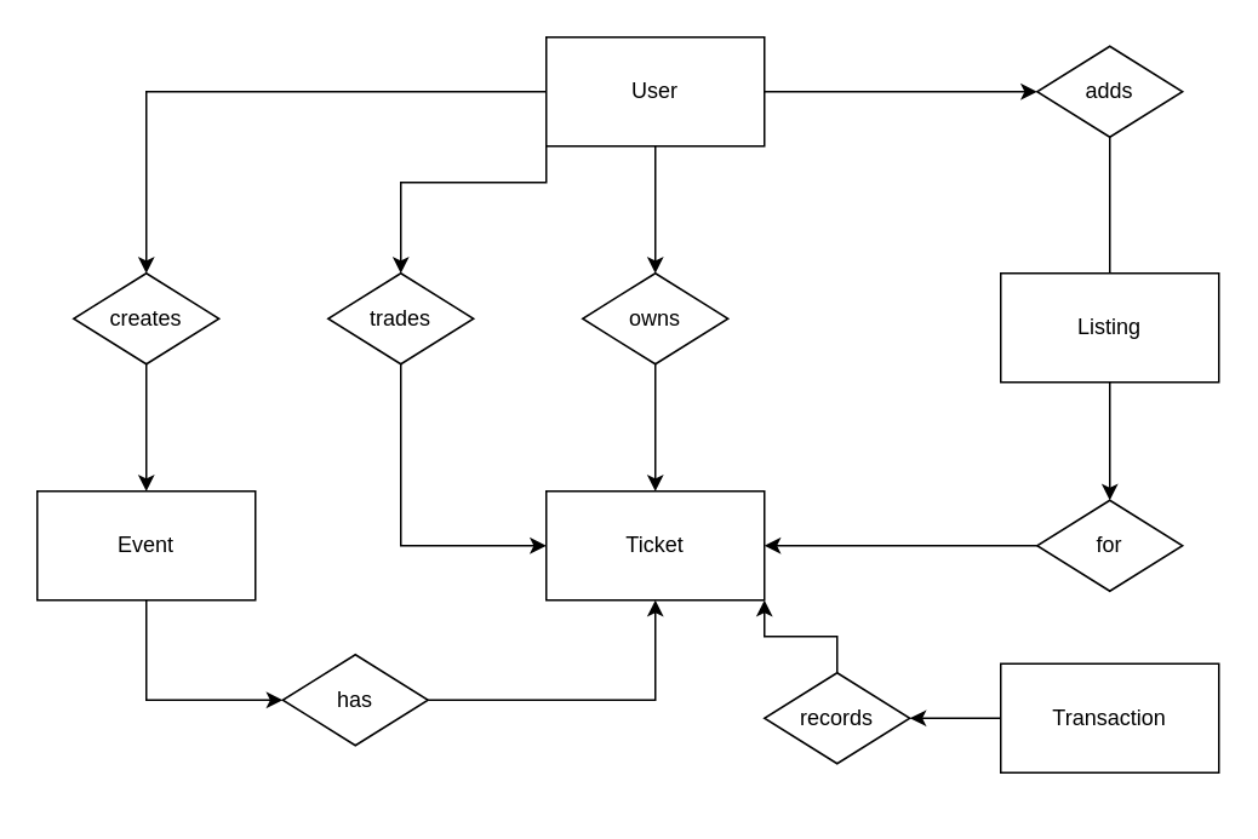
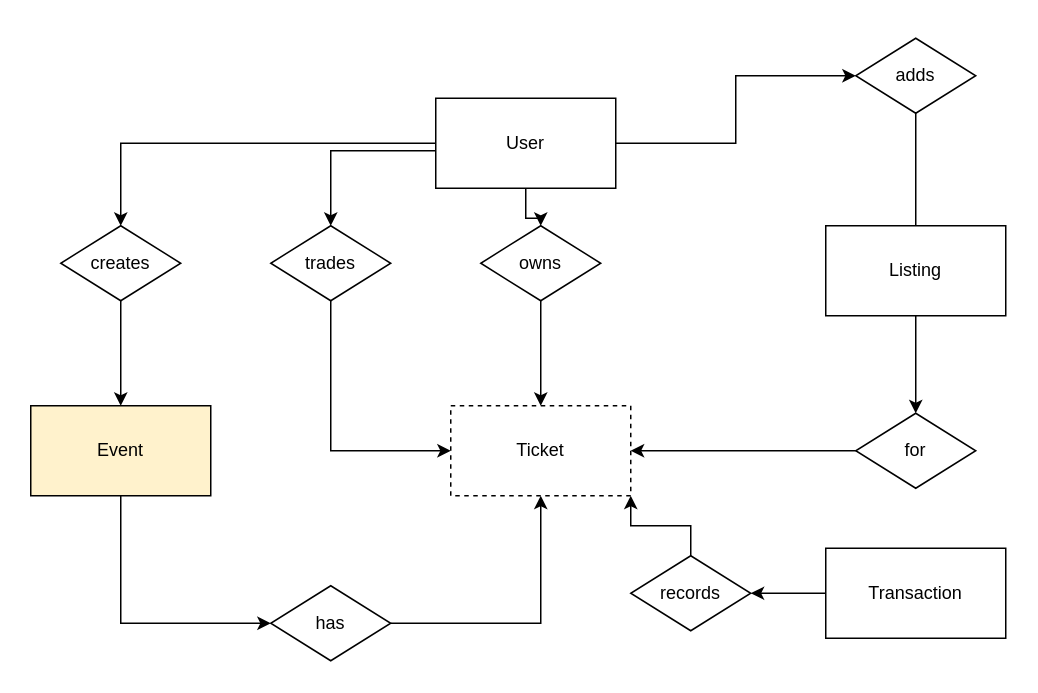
  <mxCell id="0" />
  <mxCell id="1" parent="0" />
  <mxCell id="2" style="edgeStyle=orthogonalEdgeStyle;rounded=0;orthogonalLoop=1;jettySize=auto;html=1;entryX=0.5;entryY=0;entryDx=0;entryDy=0;" edge="1" parent="1" source="6" target="9"><mxGeometry relative="1" as="geometry" /></mxCell>
  <mxCell id="3" style="edgeStyle=orthogonalEdgeStyle;rounded=0;orthogonalLoop=1;jettySize=auto;html=1;entryX=0.5;entryY=0;entryDx=0;entryDy=0;" edge="1" parent="1" source="6" target="13"><mxGeometry relative="1" as="geometry" /></mxCell>
  <mxCell id="4" style="edgeStyle=orthogonalEdgeStyle;rounded=0;orthogonalLoop=1;jettySize=auto;html=1;" edge="1" parent="1" source="6" target="15"><mxGeometry relative="1" as="geometry" /></mxCell>
  <mxCell id="5" style="edgeStyle=orthogonalEdgeStyle;rounded=0;orthogonalLoop=1;jettySize=auto;html=1;exitX=0;exitY=1;exitDx=0;exitDy=0;entryX=0.5;entryY=0;entryDx=0;entryDy=0;" edge="1" parent="1" source="6" target="23"><mxGeometry relative="1" as="geometry"><Array as="points"><mxPoint x="300" y="100" /><mxPoint x="220" y="100" /></Array></mxGeometry></mxCell>
- <mxCell id="6" value="User" style="rounded=0;whiteSpace=wrap;html=1;" vertex="1" parent="1"><mxGeometry x="300" y="20" width="120" height="60" as="geometry" /></mxCell>
- <mxCell id="7" value="Ticket" style="rounded=0;whiteSpace=wrap;html=1;" vertex="1" parent="1"><mxGeometry x="300" y="270" width="120" height="60" as="geometry" /></mxCell>
+ <mxCell id="6" value="User" style="rounded=0;whiteSpace=wrap;html=1;" vertex="1" parent="1"><mxGeometry x="290" y="65" width="120" height="60" as="geometry" /></mxCell>
+ <mxCell id="7" value="Ticket" style="rounded=0;whiteSpace=wrap;html=1;dashed=1;" vertex="1" parent="1"><mxGeometry x="300" y="270" width="120" height="60" as="geometry" /></mxCell>
  <mxCell id="8" style="edgeStyle=orthogonalEdgeStyle;rounded=0;orthogonalLoop=1;jettySize=auto;html=1;entryX=0.5;entryY=0;entryDx=0;entryDy=0;" edge="1" parent="1" source="9" target="7"><mxGeometry relative="1" as="geometry"><mxPoint x="360" y="260" as="targetPoint" /></mxGeometry></mxCell>
  <mxCell id="9" value="owns" style="rhombus;whiteSpace=wrap;html=1;" vertex="1" parent="1"><mxGeometry x="320" y="150" width="80" height="50" as="geometry" /></mxCell>
  <mxCell id="10" style="edgeStyle=orthogonalEdgeStyle;rounded=0;orthogonalLoop=1;jettySize=auto;html=1;entryX=0;entryY=0.5;entryDx=0;entryDy=0;exitX=0.5;exitY=1;exitDx=0;exitDy=0;" edge="1" parent="1" source="11" target="21"><mxGeometry relative="1" as="geometry" /></mxCell>
- <mxCell id="11" value="Event" style="rounded=0;whiteSpace=wrap;html=1;" vertex="1" parent="1"><mxGeometry x="20" y="270" width="120" height="60" as="geometry" /></mxCell>
+ <mxCell id="11" value="Event" style="rounded=0;whiteSpace=wrap;html=1;fillColor=#fff2cc;" vertex="1" parent="1"><mxGeometry x="20" y="270" width="120" height="60" as="geometry" /></mxCell>
  <mxCell id="12" style="edgeStyle=orthogonalEdgeStyle;rounded=0;orthogonalLoop=1;jettySize=auto;html=1;entryX=0.5;entryY=0;entryDx=0;entryDy=0;" edge="1" parent="1" source="13" target="11"><mxGeometry relative="1" as="geometry" /></mxCell>
  <mxCell id="13" value="creates" style="rhombus;whiteSpace=wrap;html=1;" vertex="1" parent="1"><mxGeometry x="40" y="150" width="80" height="50" as="geometry" /></mxCell>
  <mxCell id="14" value="" style="edgeStyle=orthogonalEdgeStyle;rounded=0;orthogonalLoop=1;jettySize=auto;html=1;endArrow=none;" edge="1" parent="1" source="15" target="17"><mxGeometry relative="1" as="geometry" /></mxCell>
  <mxCell id="15" value="adds" style="rhombus;whiteSpace=wrap;html=1;" vertex="1" parent="1"><mxGeometry x="570" y="25" width="80" height="50" as="geometry" /></mxCell>
  <mxCell id="16" style="edgeStyle=orthogonalEdgeStyle;rounded=0;orthogonalLoop=1;jettySize=auto;html=1;entryX=0.5;entryY=0;entryDx=0;entryDy=0;" edge="1" parent="1" source="17" target="19"><mxGeometry relative="1" as="geometry" /></mxCell>
  <mxCell id="17" value="Listing" style="whiteSpace=wrap;html=1;" vertex="1" parent="1"><mxGeometry x="550" y="150" width="120" height="60" as="geometry" /></mxCell>
  <mxCell id="18" style="edgeStyle=orthogonalEdgeStyle;rounded=0;orthogonalLoop=1;jettySize=auto;html=1;entryX=1;entryY=0.5;entryDx=0;entryDy=0;" edge="1" parent="1" source="19" target="7"><mxGeometry relative="1" as="geometry" /></mxCell>
  <mxCell id="19" value="for" style="rhombus;whiteSpace=wrap;html=1;" vertex="1" parent="1"><mxGeometry x="570" y="275" width="80" height="50" as="geometry" /></mxCell>
  <mxCell id="20" style="edgeStyle=orthogonalEdgeStyle;rounded=0;orthogonalLoop=1;jettySize=auto;html=1;" edge="1" parent="1" source="21" target="7"><mxGeometry relative="1" as="geometry" /></mxCell>
- <mxCell id="21" value="has" style="rhombus;whiteSpace=wrap;html=1;" vertex="1" parent="1"><mxGeometry x="155" y="360" width="80" height="50" as="geometry" /></mxCell>
+ <mxCell id="21" value="has" style="rhombus;whiteSpace=wrap;html=1;" vertex="1" parent="1"><mxGeometry x="180" y="390" width="80" height="50" as="geometry" /></mxCell>
  <mxCell id="22" style="edgeStyle=orthogonalEdgeStyle;rounded=0;orthogonalLoop=1;jettySize=auto;html=1;entryX=0;entryY=0.5;entryDx=0;entryDy=0;exitX=0.5;exitY=1;exitDx=0;exitDy=0;" edge="1" parent="1" source="23" target="7"><mxGeometry relative="1" as="geometry" /></mxCell>
  <mxCell id="23" value="trades" style="rhombus;whiteSpace=wrap;html=1;" vertex="1" parent="1"><mxGeometry x="180" y="150" width="80" height="50" as="geometry" /></mxCell>
  <mxCell id="24" style="edgeStyle=orthogonalEdgeStyle;rounded=0;orthogonalLoop=1;jettySize=auto;html=1;entryX=1;entryY=0.5;entryDx=0;entryDy=0;" edge="1" parent="1" source="25" target="27"><mxGeometry relative="1" as="geometry" /></mxCell>
  <mxCell id="25" value="Transaction" style="rounded=0;whiteSpace=wrap;html=1;" vertex="1" parent="1"><mxGeometry x="550" y="365" width="120" height="60" as="geometry" /></mxCell>
  <mxCell id="26" style="edgeStyle=orthogonalEdgeStyle;rounded=0;orthogonalLoop=1;jettySize=auto;html=1;entryX=1;entryY=1;entryDx=0;entryDy=0;" edge="1" parent="1" source="27" target="7"><mxGeometry relative="1" as="geometry"><mxPoint x="360" y="330" as="targetPoint" /></mxGeometry></mxCell>
  <mxCell id="27" value="records" style="rhombus;whiteSpace=wrap;html=1;" vertex="1" parent="1"><mxGeometry x="420" y="370" width="80" height="50" as="geometry" /></mxCell>
